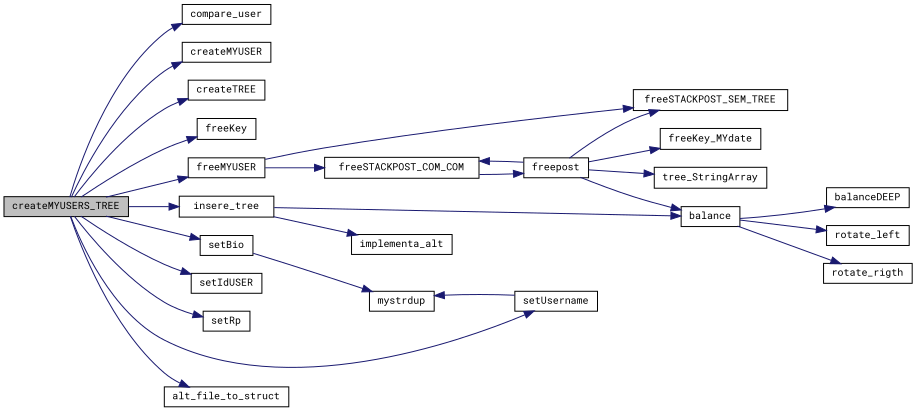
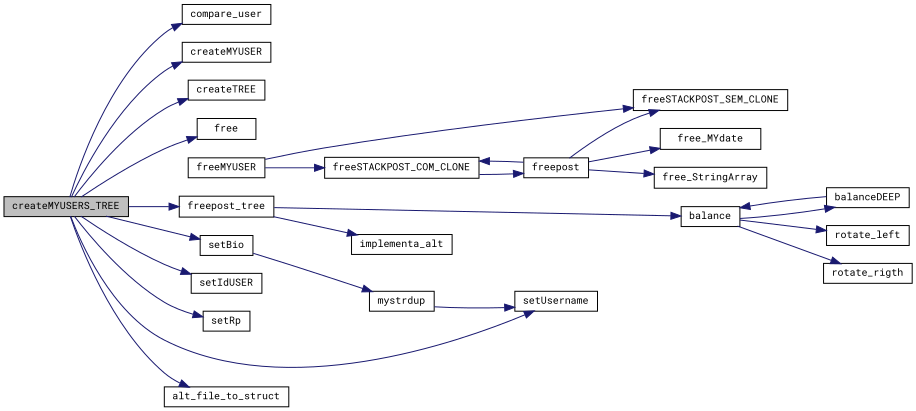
  digraph {
    fontname="Roboto Mono"
    rankdir=LR
    node [color=black fillcolor=white fontname="Roboto Mono" fontsize=10 shape=record style=filled]
    edge [color=midnightblue fontname="Roboto Mono" fontsize=10 labelfontname=FreeSans labelfontsize=10 style=solid]
    n1 [fillcolor=grey75 fontcolor=black height=0.2 label=createMYUSERS_TREE width=0.4]
    n2 [height=0.2 label=compare_user width=0.4]
    n3 [height=0.2 label=createMYUSER width=0.4]
    n4 [height=0.2 label=createTREE width=0.4]
-   n5 [height=0.2 label=freeKey width=0.4]
+   n5 [height=0.2 label=free width=0.4]
    n6 [height=0.2 label=freeMYUSER width=0.4]
-   n7 [height=0.2 label=insere_tree width=0.4]
+   n7 [height=0.2 label=freepost_tree width=0.4]
    n8 [height=0.2 label=setBio width=0.4]
    n9 [height=0.2 label=setIdUSER width=0.4]
    n10 [height=0.2 label=setRp width=0.4]
    n11 [height=0.2 label=setUsername width=0.4]
    n12 [height=0.2 label=alt_file_to_struct width=0.4]
-   n13 [height=0.2 label=freeSTACKPOST_SEM_TREE width=0.4]
-   n14 [height=0.2 label=freeSTACKPOST_COM_COM width=0.4]
+   n13 [height=0.2 label=freeSTACKPOST_SEM_CLONE width=0.4]
+   n14 [height=0.2 label=freeSTACKPOST_COM_CLONE width=0.4]
    n15 [height=0.2 label=balance width=0.4]
    n16 [height=0.2 label=implementa_alt width=0.4]
    n17 [height=0.2 label=mystrdup width=0.4]
    n18 [height=0.2 label=freepost width=0.4]
-   n19 [height=0.2 label=freeKey_MYdate width=0.4]
-   n20 [height=0.2 label=tree_StringArray width=0.4]
+   n19 [height=0.2 label=free_MYdate width=0.4]
+   n20 [height=0.2 label=free_StringArray width=0.4]
    n21 [height=0.2 label=balanceDEEP width=0.4]
    n22 [height=0.2 label=rotate_left width=0.4]
    n23 [height=0.2 label=rotate_rigth width=0.4]
    n1 -> n2
    n1 -> n3
    n1 -> n4
    n1 -> n5
-   n1 -> n6
    n1 -> n7
    n1 -> n8
    n1 -> n9
    n1 -> n10
    n1 -> n11
    n1 -> n12
    n6 -> n13
    n6 -> n14
    n7 -> n15
    n7 -> n16
    n8 -> n17
-   n11 -> n17
+   n17 -> n11
    n14 -> n18
    n15 -> n21
    n15 -> n22
    n15 -> n23
    n18 -> n13
    n18 -> n14
    n18 -> n19
    n18 -> n20
-   n18 -> n15
+   n21 -> n15
  }
